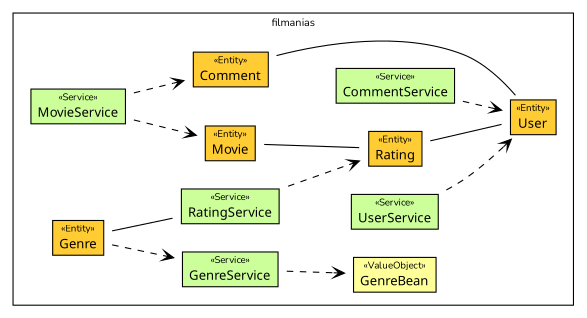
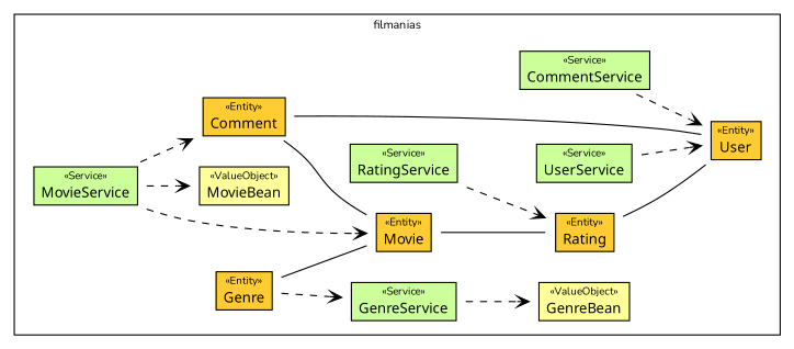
  digraph {
    fontname=Nunito
    fontsize=10
    rankdir=LR
    node [fontcolor=black fontname=Nunito fontsize=9.0 shape=plaintext]
    edge [arrowhead=open arrowtail=none fontname=Nunito fontsize=10 labelangle=-30 labeldistance=2.0 style=dashed]
    n1 [label=<<table border="0" cellborder="1" cellspacing="0" cellpadding="0" port="p" bgcolor="#CCFF99" > 	<tr><td> 	<table border="0" cellspacing="1" cellpadding="1"> 		<tr><td> &laquo;Service&raquo; </td></tr> 		<tr><td><font face="arialbd"  point-size="12.0"> CommentService </font></td></tr> 	</table></td></tr> 	</table>>]
    n2 [label=<<table border="0" cellborder="1" cellspacing="0" cellpadding="0" port="p" bgcolor="#CCFF99" > 	<tr><td> 	<table border="0" cellspacing="1" cellpadding="1"> 		<tr><td> &laquo;Service&raquo; </td></tr> 		<tr><td><font face="arialbd"  point-size="12.0"> GenreService </font></td></tr> 	</table></td></tr> 	</table>>]
    n3 [label=<<table border="0" cellborder="1" cellspacing="0" cellpadding="0" port="p" bgcolor="#CCFF99" > 	<tr><td> 	<table border="0" cellspacing="1" cellpadding="1"> 		<tr><td> &laquo;Service&raquo; </td></tr> 		<tr><td><font face="arialbd"  point-size="12.0"> MovieService </font></td></tr> 	</table></td></tr> 	</table>>]
    n4 [label=<<table border="0" cellborder="1" cellspacing="0" cellpadding="0" port="p" bgcolor="#CCFF99" > 	<tr><td> 	<table border="0" cellspacing="1" cellpadding="1"> 		<tr><td> &laquo;Service&raquo; </td></tr> 		<tr><td><font face="arialbd"  point-size="12.0"> RatingService </font></td></tr> 	</table></td></tr> 	</table>>]
    n5 [label=<<table border="0" cellborder="1" cellspacing="0" cellpadding="0" port="p" bgcolor="#CCFF99" > 	<tr><td> 	<table border="0" cellspacing="1" cellpadding="1"> 		<tr><td> &laquo;Service&raquo; </td></tr> 		<tr><td><font face="arialbd"  point-size="12.0"> UserService </font></td></tr> 	</table></td></tr> 	</table>>]
    n6 [label=<<table border="0" cellborder="1" cellspacing="0" cellpadding="0" port="p" bgcolor="#FFCC33"> 	<tr><td> 	<table border="0" cellspacing="1" cellpadding="1"> 		<tr><td> &laquo;Entity&raquo; </td></tr> 		<tr><td><font face="arialbd"  point-size="12.0"> Comment </font></td></tr> 	</table></td></tr> 	 	 	 	 	</table>>]
    n7 [label=<<table border="0" cellborder="1" cellspacing="0" cellpadding="0" port="p" bgcolor="#FFCC33"> 	<tr><td> 	<table border="0" cellspacing="1" cellpadding="1"> 		<tr><td> &laquo;Entity&raquo; </td></tr> 		<tr><td><font face="arialbd"  point-size="12.0"> Genre </font></td></tr> 	</table></td></tr> 	 	 	 	 	</table>>]
    n8 [label=<<table border="0" cellborder="1" cellspacing="0" cellpadding="0" port="p" bgcolor="#FFFF99"> 	<tr><td> 	<table border="0" cellspacing="1" cellpadding="1"> 		<tr><td> &laquo;ValueObject&raquo; </td></tr> 		<tr><td><font face="arialbd"  point-size="12.0"> GenreBean </font></td></tr> 	</table></td></tr> 	 	 	 	 	</table>>]
    n9 [label=<<table border="0" cellborder="1" cellspacing="0" cellpadding="0" port="p" bgcolor="#FFCC33"> 	<tr><td> 	<table border="0" cellspacing="1" cellpadding="1"> 		<tr><td> &laquo;Entity&raquo; </td></tr> 		<tr><td><font face="arialbd"  point-size="12.0"> Movie </font></td></tr> 	</table></td></tr> 	 	 	 	 	</table>>]
+   n10 [label=<<table border="0" cellborder="1" cellspacing="0" cellpadding="0" port="p" bgcolor="#FFFF99"> 	<tr><td> 	<table border="0" cellspacing="1" cellpadding="1"> 		<tr><td> &laquo;ValueObject&raquo; </td></tr> 		<tr><td><font face="arialbd"  point-size="12.0"> MovieBean </font></td></tr> 	</table></td></tr> 	 	 	 	 	</table>>]
    n11 [label=<<table border="0" cellborder="1" cellspacing="0" cellpadding="0" port="p" bgcolor="#FFCC33"> 	<tr><td> 	<table border="0" cellspacing="1" cellpadding="1"> 		<tr><td> &laquo;Entity&raquo; </td></tr> 		<tr><td><font face="arialbd"  point-size="12.0"> Rating </font></td></tr> 	</table></td></tr> 	 	 	 	 	</table>>]
    n12 [label=<<table border="0" cellborder="1" cellspacing="0" cellpadding="0" port="p" bgcolor="#FFCC33"> 	<tr><td> 	<table border="0" cellspacing="1" cellpadding="1"> 		<tr><td> &laquo;Entity&raquo; </td></tr> 		<tr><td><font face="arialbd"  point-size="12.0"> User </font></td></tr> 	</table></td></tr> 	 	 	 	 	</table>>]
    subgraph cluster_1 {
      label=filmanias
      n1
      n2
      n3
      n4
      n5
      n6
      n7
      n8
      n9
+     n10
      n11
      n12
    }
    n1 -> n12
    n2 -> n8
    n3 -> n6
    n3 -> n9
+   n3 -> n10
    n4 -> n11
    n5 -> n12
+   n6 -> n9 [arrowhead=none style=""]
    n6 -> n12 [arrowhead=none style=""]
    n7 -> n2
-   n7 -> n4 [arrowhead=none style=""]
+   n7 -> n9 [arrowhead=none style=""]
    n9 -> n11 [arrowhead=none style=""]
    n11 -> n12 [arrowhead=none style=""]
  }
